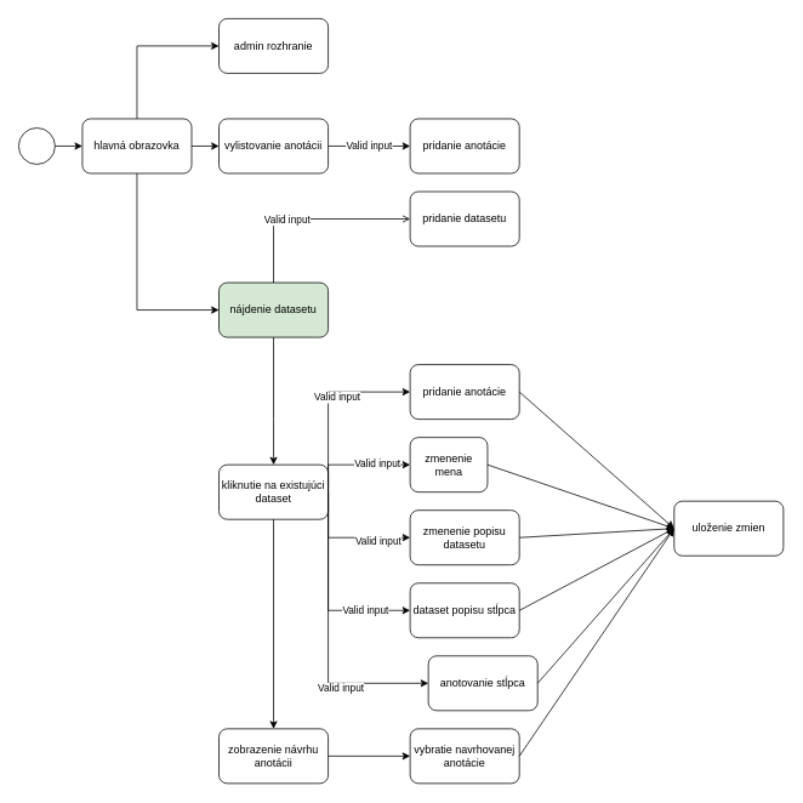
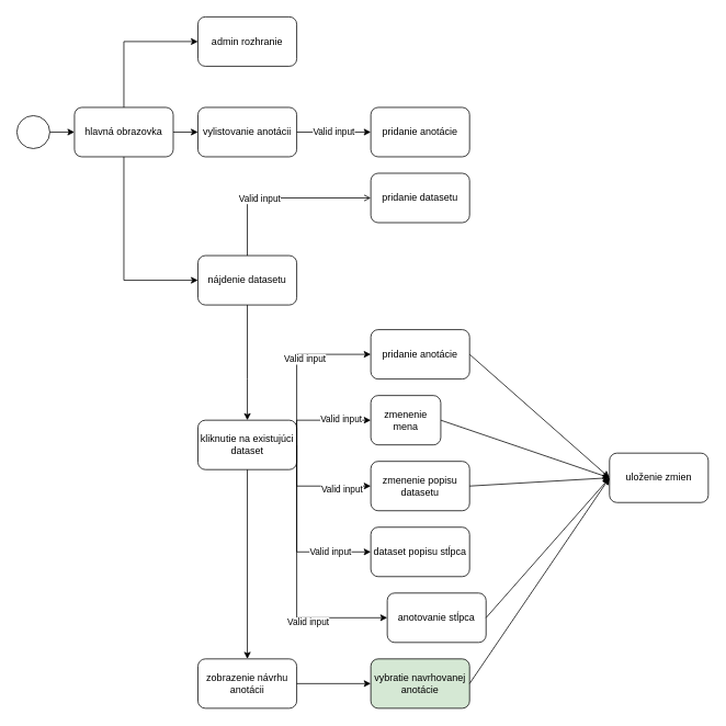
  <mxCell id="0" />
  <mxCell id="1" parent="0" />
  <mxCell id="2" value="" style="ellipse;whiteSpace=wrap;html=1;aspect=fixed;" vertex="1" parent="1"><mxGeometry x="20" y="140" width="40" height="40" as="geometry" /></mxCell>
  <mxCell id="3" value="hlavná obrazovka" style="rounded=1;whiteSpace=wrap;html=1;" vertex="1" parent="1"><mxGeometry x="90" y="130" width="120" height="60" as="geometry" /></mxCell>
  <mxCell id="4" value="admin rozhranie" style="rounded=1;whiteSpace=wrap;html=1;" vertex="1" parent="1"><mxGeometry x="240" y="20" width="120" height="60" as="geometry" /></mxCell>
  <mxCell id="5" value="vylistovanie anotácii" style="rounded=1;whiteSpace=wrap;html=1;" vertex="1" parent="1"><mxGeometry x="240" y="130" width="120" height="60" as="geometry" /></mxCell>
- <mxCell id="6" value="nájdenie datasetu" style="rounded=1;whiteSpace=wrap;html=1;fillColor=#d5e8d4;" vertex="1" parent="1"><mxGeometry x="240" y="310" width="120" height="60" as="geometry" /></mxCell>
+ <mxCell id="6" value="nájdenie datasetu" style="rounded=1;whiteSpace=wrap;html=1;" vertex="1" parent="1"><mxGeometry x="240" y="310" width="120" height="60" as="geometry" /></mxCell>
  <mxCell id="7" value="pridanie anotácie" style="rounded=1;whiteSpace=wrap;html=1;" vertex="1" parent="1"><mxGeometry x="450" y="130" width="120" height="60" as="geometry" /></mxCell>
  <mxCell id="8" value="" style="endArrow=classic;html=1;rounded=0;exitX=1;exitY=0.5;exitDx=0;exitDy=0;entryX=0;entryY=0.5;entryDx=0;entryDy=0;" edge="1" parent="1" source="2" target="3"><mxGeometry width="50" height="50" relative="1" as="geometry"><mxPoint x="410" y="340" as="sourcePoint" /><mxPoint x="460" y="290" as="targetPoint" /></mxGeometry></mxCell>
  <mxCell id="9" value="" style="endArrow=classic;html=1;rounded=0;exitX=0.5;exitY=1;exitDx=0;exitDy=0;entryX=0;entryY=0.5;entryDx=0;entryDy=0;" edge="1" parent="1" source="3" target="6"><mxGeometry width="50" height="50" relative="1" as="geometry"><mxPoint x="410" y="340" as="sourcePoint" /><mxPoint x="460" y="290" as="targetPoint" /><Array as="points"><mxPoint x="150" y="340" /></Array></mxGeometry></mxCell>
  <mxCell id="10" value="" style="endArrow=classic;html=1;rounded=0;exitX=1;exitY=0.5;exitDx=0;exitDy=0;entryX=0;entryY=0.5;entryDx=0;entryDy=0;" edge="1" parent="1" source="3" target="5"><mxGeometry width="50" height="50" relative="1" as="geometry"><mxPoint x="410" y="340" as="sourcePoint" /><mxPoint x="460" y="290" as="targetPoint" /></mxGeometry></mxCell>
  <mxCell id="11" value="" style="endArrow=classic;html=1;rounded=0;exitX=0.5;exitY=0;exitDx=0;exitDy=0;entryX=0;entryY=0.5;entryDx=0;entryDy=0;" edge="1" parent="1" source="3" target="4"><mxGeometry width="50" height="50" relative="1" as="geometry"><mxPoint x="410" y="340" as="sourcePoint" /><mxPoint x="460" y="290" as="targetPoint" /><Array as="points"><mxPoint x="150" y="50" /></Array></mxGeometry></mxCell>
  <mxCell id="12" value="Valid input" style="endArrow=classic;html=1;rounded=0;entryX=0;entryY=0.5;entryDx=0;entryDy=0;exitX=1;exitY=0.5;exitDx=0;exitDy=0;" edge="1" parent="1" source="5" target="7"><mxGeometry width="50" height="50" relative="1" as="geometry"><mxPoint x="520" y="160" as="sourcePoint" /><mxPoint x="460" y="290" as="targetPoint" /><Array as="points" /></mxGeometry></mxCell>
  <mxCell id="13" value="pridanie datasetu" style="rounded=1;whiteSpace=wrap;html=1;" vertex="1" parent="1"><mxGeometry x="450" y="210" width="120" height="60" as="geometry" /></mxCell>
  <mxCell id="14" value="" style="endArrow=open;html=1;rounded=0;exitX=0.5;exitY=0;exitDx=0;exitDy=0;entryX=0;entryY=0.5;entryDx=0;entryDy=0;" edge="1" parent="1" source="6" target="13"><mxGeometry width="50" height="50" relative="1" as="geometry"><mxPoint x="410" y="240" as="sourcePoint" /><mxPoint x="460" y="190" as="targetPoint" /><Array as="points"><mxPoint x="300" y="240" /></Array></mxGeometry></mxCell>
  <mxCell id="15" value="Valid input" style="edgeLabel;html=1;align=center;verticalAlign=middle;resizable=0;points=[];" vertex="1" connectable="0" parent="14"><mxGeometry x="-0.237" relative="1" as="geometry"><mxPoint as="offset" /></mxGeometry></mxCell>
  <mxCell id="16" value="kliknutie na existujúci dataset" style="rounded=1;whiteSpace=wrap;html=1;" vertex="1" parent="1"><mxGeometry x="240" y="510" width="120" height="60" as="geometry" /></mxCell>
  <mxCell id="17" value="" style="endArrow=classic;html=1;rounded=0;exitX=0.5;exitY=1;exitDx=0;exitDy=0;entryX=0.5;entryY=0;entryDx=0;entryDy=0;" edge="1" parent="1" source="6" target="16"><mxGeometry width="50" height="50" relative="1" as="geometry"><mxPoint x="410" y="230" as="sourcePoint" /><mxPoint x="460" y="180" as="targetPoint" /><Array as="points"><mxPoint x="300" y="460" /></Array></mxGeometry></mxCell>
  <mxCell id="18" value="pridanie anotácie" style="rounded=1;whiteSpace=wrap;html=1;" vertex="1" parent="1"><mxGeometry x="450" y="400" width="120" height="60" as="geometry" /></mxCell>
  <mxCell id="19" value="" style="endArrow=classic;html=1;rounded=0;exitX=1;exitY=0.5;exitDx=0;exitDy=0;entryX=0;entryY=0.5;entryDx=0;entryDy=0;" edge="1" parent="1" source="16" target="18"><mxGeometry width="50" height="50" relative="1" as="geometry"><mxPoint x="820" y="420" as="sourcePoint" /><mxPoint x="870" y="370" as="targetPoint" /><Array as="points"><mxPoint x="360" y="430" /></Array></mxGeometry></mxCell>
  <mxCell id="20" value="Valid input" style="edgeLabel;html=1;align=center;verticalAlign=middle;resizable=0;points=[];" vertex="1" connectable="0" parent="19"><mxGeometry x="0.188" y="-5" relative="1" as="geometry"><mxPoint as="offset" /></mxGeometry></mxCell>
  <mxCell id="21" value="" style="endArrow=classic;html=1;rounded=0;exitX=1;exitY=0.5;exitDx=0;exitDy=0;entryX=0;entryY=0.5;entryDx=0;entryDy=0;" edge="1" parent="1" source="16" target="43"><mxGeometry width="50" height="50" relative="1" as="geometry"><mxPoint x="820" y="420" as="sourcePoint" /><mxPoint x="870" y="370" as="targetPoint" /><Array as="points"><mxPoint x="360" y="510" /></Array></mxGeometry></mxCell>
  <mxCell id="22" value="Valid input" style="edgeLabel;html=1;align=center;verticalAlign=middle;resizable=0;points=[];" vertex="1" connectable="0" parent="21"><mxGeometry x="0.391" y="2" relative="1" as="geometry"><mxPoint as="offset" /></mxGeometry></mxCell>
  <mxCell id="23" value="zmenenie popisu datasetu" style="rounded=1;whiteSpace=wrap;html=1;" vertex="1" parent="1"><mxGeometry x="450" y="560" width="120" height="60" as="geometry" /></mxCell>
  <mxCell id="24" value="" style="endArrow=classic;html=1;rounded=0;exitX=1;exitY=0.5;exitDx=0;exitDy=0;entryX=0;entryY=0.5;entryDx=0;entryDy=0;" edge="1" parent="1" source="16" target="23"><mxGeometry width="50" height="50" relative="1" as="geometry"><mxPoint x="640" y="590" as="sourcePoint" /><mxPoint x="690" y="540" as="targetPoint" /><Array as="points"><mxPoint x="360" y="590" /></Array></mxGeometry></mxCell>
  <mxCell id="25" value="Valid input" style="edgeLabel;html=1;align=center;verticalAlign=middle;resizable=0;points=[];" vertex="1" connectable="0" parent="24"><mxGeometry x="0.479" y="-3" relative="1" as="geometry"><mxPoint as="offset" /></mxGeometry></mxCell>
  <mxCell id="26" value="" style="endArrow=classic;html=1;rounded=0;exitX=1;exitY=0.5;exitDx=0;exitDy=0;entryX=0;entryY=0.5;entryDx=0;entryDy=0;" edge="1" parent="1" source="16" target="28"><mxGeometry width="50" height="50" relative="1" as="geometry"><mxPoint x="820" y="420" as="sourcePoint" /><mxPoint x="710" y="650" as="targetPoint" /><Array as="points"><mxPoint x="360" y="670" /></Array></mxGeometry></mxCell>
  <mxCell id="27" value="Valid input" style="edgeLabel;html=1;align=center;verticalAlign=middle;resizable=0;points=[];" vertex="1" connectable="0" parent="26"><mxGeometry x="0.546" y="1" relative="1" as="geometry"><mxPoint as="offset" /></mxGeometry></mxCell>
  <mxCell id="28" value="dataset popisu stĺpca" style="rounded=1;whiteSpace=wrap;html=1;" vertex="1" parent="1"><mxGeometry x="450" y="640" width="120" height="60" as="geometry" /></mxCell>
  <mxCell id="29" value="anotovanie stĺpca" style="rounded=1;whiteSpace=wrap;html=1;" vertex="1" parent="1"><mxGeometry x="470" y="720" width="120" height="60" as="geometry" /></mxCell>
  <mxCell id="30" value="" style="endArrow=classic;html=1;rounded=0;exitX=1;exitY=0.5;exitDx=0;exitDy=0;entryX=0;entryY=0.5;entryDx=0;entryDy=0;" edge="1" parent="1" source="16" target="29"><mxGeometry width="50" height="50" relative="1" as="geometry"><mxPoint x="820" y="710" as="sourcePoint" /><mxPoint x="870" y="660" as="targetPoint" /><Array as="points"><mxPoint x="360" y="750" /></Array></mxGeometry></mxCell>
  <mxCell id="31" value="Valid input" style="edgeLabel;html=1;align=center;verticalAlign=middle;resizable=0;points=[];" vertex="1" connectable="0" parent="30"><mxGeometry x="0.394" y="-5" relative="1" as="geometry"><mxPoint as="offset" /></mxGeometry></mxCell>
  <mxCell id="32" value="uloženie zmien" style="rounded=1;whiteSpace=wrap;html=1;" vertex="1" parent="1"><mxGeometry x="740" y="550" width="120" height="60" as="geometry" /></mxCell>
  <mxCell id="33" value="" style="endArrow=classic;html=1;rounded=0;exitX=1;exitY=0.5;exitDx=0;exitDy=0;entryX=0;entryY=0.5;entryDx=0;entryDy=0;" edge="1" parent="1" source="18" target="32"><mxGeometry width="50" height="50" relative="1" as="geometry"><mxPoint x="820" y="510" as="sourcePoint" /><mxPoint x="920" y="510" as="targetPoint" /></mxGeometry></mxCell>
  <mxCell id="34" value="" style="endArrow=classic;html=1;rounded=0;exitX=1;exitY=0.5;exitDx=0;exitDy=0;entryX=0;entryY=0.5;entryDx=0;entryDy=0;" edge="1" parent="1" source="43" target="32"><mxGeometry width="50" height="50" relative="1" as="geometry"><mxPoint x="820" y="510" as="sourcePoint" /><mxPoint x="860" y="610" as="targetPoint" /></mxGeometry></mxCell>
  <mxCell id="35" value="" style="endArrow=classic;html=1;rounded=0;exitX=1;exitY=0.5;exitDx=0;exitDy=0;entryX=0;entryY=0.5;entryDx=0;entryDy=0;" edge="1" parent="1" source="23" target="32"><mxGeometry width="50" height="50" relative="1" as="geometry"><mxPoint x="820" y="510" as="sourcePoint" /><mxPoint x="810" y="660" as="targetPoint" /></mxGeometry></mxCell>
- <mxCell id="36" value="" style="endArrow=classic;html=1;rounded=0;exitX=1;exitY=0.5;exitDx=0;exitDy=0;entryX=0;entryY=0.5;entryDx=0;entryDy=0;" edge="1" parent="1" source="28" target="32"><mxGeometry width="50" height="50" relative="1" as="geometry"><mxPoint x="820" y="510" as="sourcePoint" /><mxPoint x="880" y="450" as="targetPoint" /></mxGeometry></mxCell>
  <mxCell id="37" value="" style="endArrow=classic;html=1;rounded=0;exitX=1;exitY=0.5;exitDx=0;exitDy=0;entryX=0;entryY=0.5;entryDx=0;entryDy=0;" edge="1" parent="1" source="29" target="32"><mxGeometry width="50" height="50" relative="1" as="geometry"><mxPoint x="820" y="510" as="sourcePoint" /><mxPoint x="880" y="690" as="targetPoint" /></mxGeometry></mxCell>
  <mxCell id="38" value="zobrazenie návrhu anotácii" style="rounded=1;whiteSpace=wrap;html=1;" vertex="1" parent="1"><mxGeometry x="240" y="800" width="120" height="60" as="geometry" /></mxCell>
  <mxCell id="39" value="" style="endArrow=classic;html=1;rounded=0;exitX=0.5;exitY=1;exitDx=0;exitDy=0;entryX=0.5;entryY=0;entryDx=0;entryDy=0;" edge="1" parent="1" source="16" target="38"><mxGeometry width="50" height="50" relative="1" as="geometry"><mxPoint x="820" y="600" as="sourcePoint" /><mxPoint x="870" y="550" as="targetPoint" /></mxGeometry></mxCell>
- <mxCell id="40" value="vybratie navrhovanej anotácie" style="rounded=1;whiteSpace=wrap;html=1;" vertex="1" parent="1"><mxGeometry x="450" y="800" width="120" height="60" as="geometry" /></mxCell>
+ <mxCell id="40" value="vybratie navrhovanej anotácie" style="rounded=1;whiteSpace=wrap;html=1;fillColor=#d5e8d4;" vertex="1" parent="1"><mxGeometry x="450" y="800" width="120" height="60" as="geometry" /></mxCell>
  <mxCell id="41" value="" style="endArrow=classic;html=1;rounded=0;exitX=1;exitY=0.5;exitDx=0;exitDy=0;entryX=0;entryY=0.5;entryDx=0;entryDy=0;" edge="1" parent="1" source="38" target="40"><mxGeometry width="50" height="50" relative="1" as="geometry"><mxPoint x="820" y="590" as="sourcePoint" /><mxPoint x="870" y="540" as="targetPoint" /></mxGeometry></mxCell>
  <mxCell id="42" value="" style="endArrow=classic;html=1;rounded=0;exitX=1;exitY=0.5;exitDx=0;exitDy=0;entryX=0;entryY=0.5;entryDx=0;entryDy=0;" edge="1" parent="1" source="40" target="32"><mxGeometry width="50" height="50" relative="1" as="geometry"><mxPoint x="820" y="590" as="sourcePoint" /><mxPoint x="940" y="730" as="targetPoint" /></mxGeometry></mxCell>
  <mxCell id="43" value="zmenenie mena" style="rounded=1;whiteSpace=wrap;html=1;" vertex="1" parent="1"><mxGeometry x="450" y="480" width="85" height="60" as="geometry" /></mxCell>
